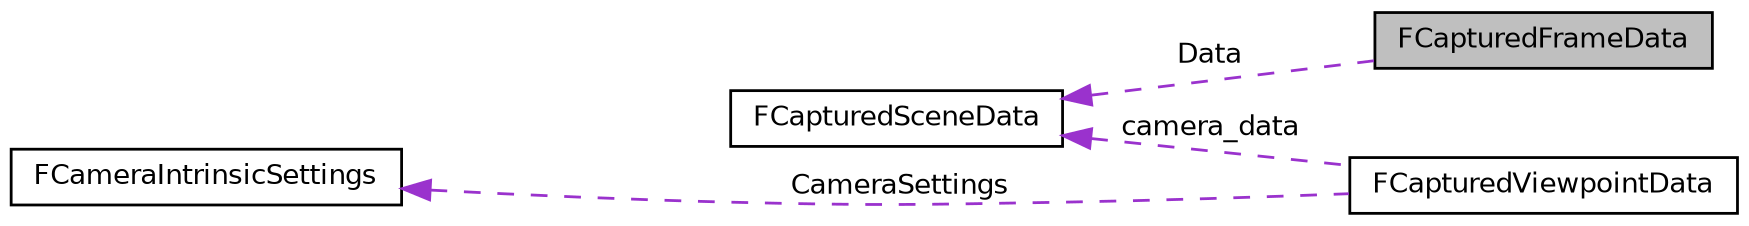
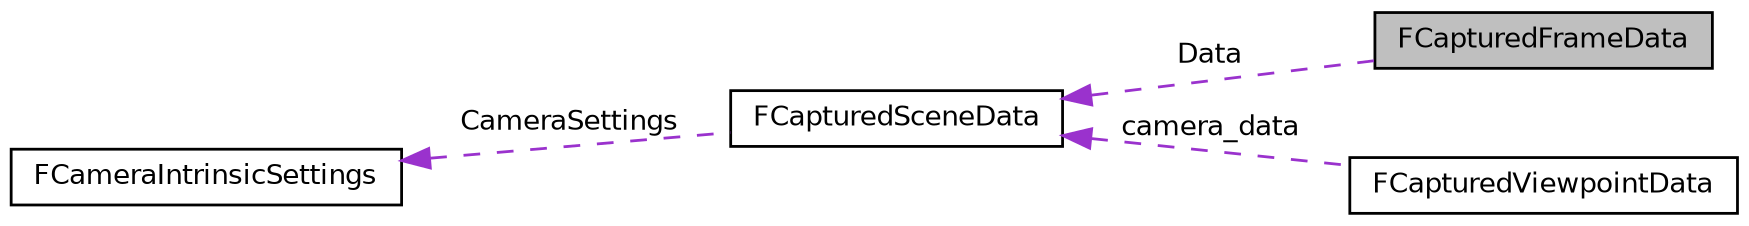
  digraph {
    rankdir=LR
    node [color=black fillcolor=white fontname=Helvetica fontsize=10 shape=record style=filled]
    edge [color=darkorchid3 dir=back fontname=Helvetica fontsize=10 labelfontname=Helvetica labelfontsize=10 style=dashed]
    n1 [fillcolor=grey75 fontcolor=black height=0.2 label=FCapturedFrameData width=0.4]
    n2 [height=0.2 label=FCapturedSceneData width=0.4]
    n3 [height=0.2 label=FCapturedViewpointData width=0.4]
    n4 [height=0.2 label=FCameraIntrinsicSettings width=0.4]
    n2 -> n1 [label=" Data"]
    n2 -> n3 [label=" camera_data"]
-   n4 -> n3 [label=" CameraSettings"]
+   n4 -> n2 [label=" CameraSettings"]
  }
